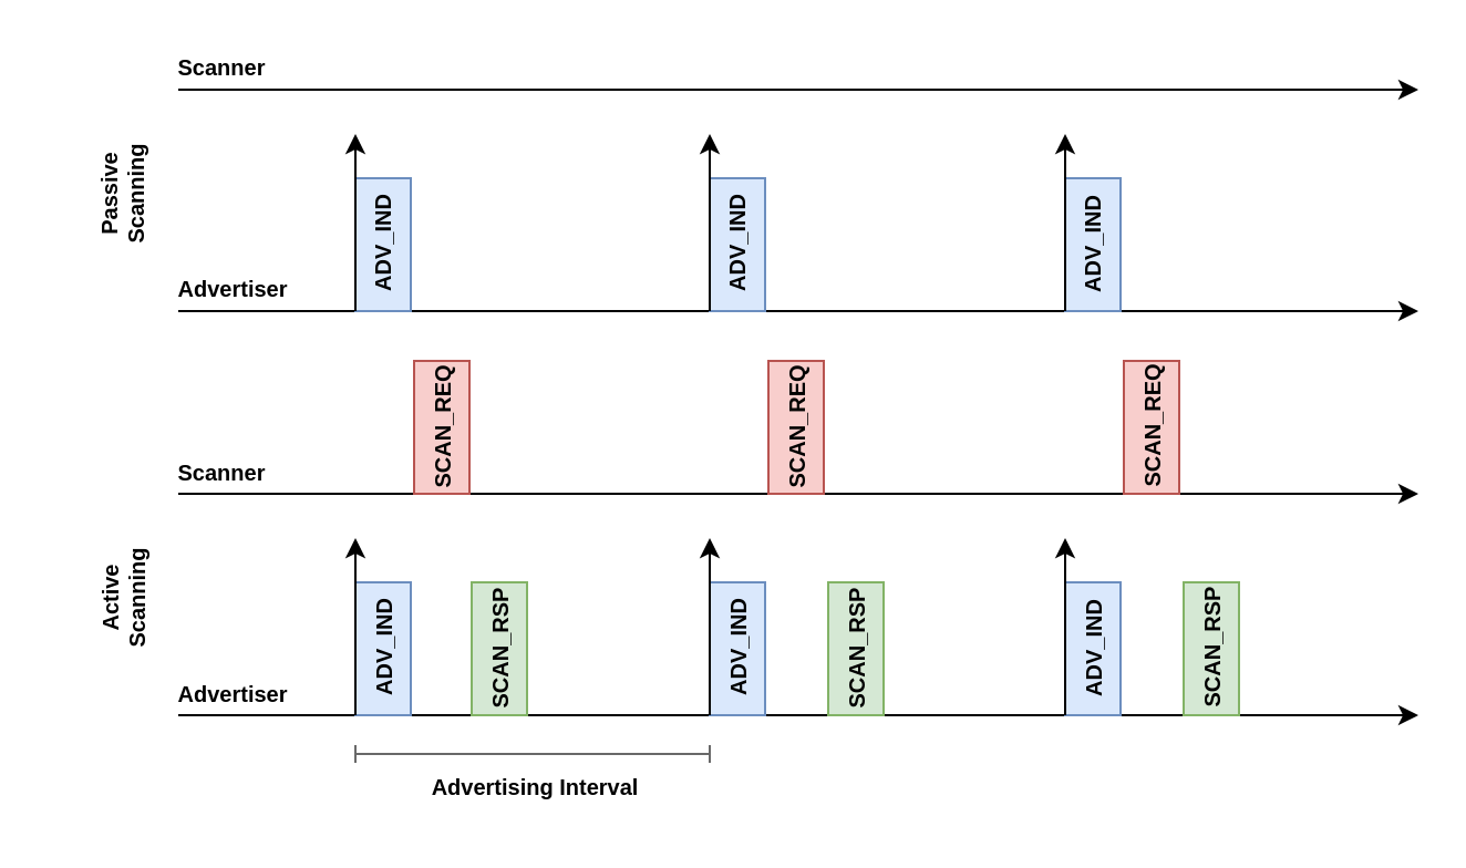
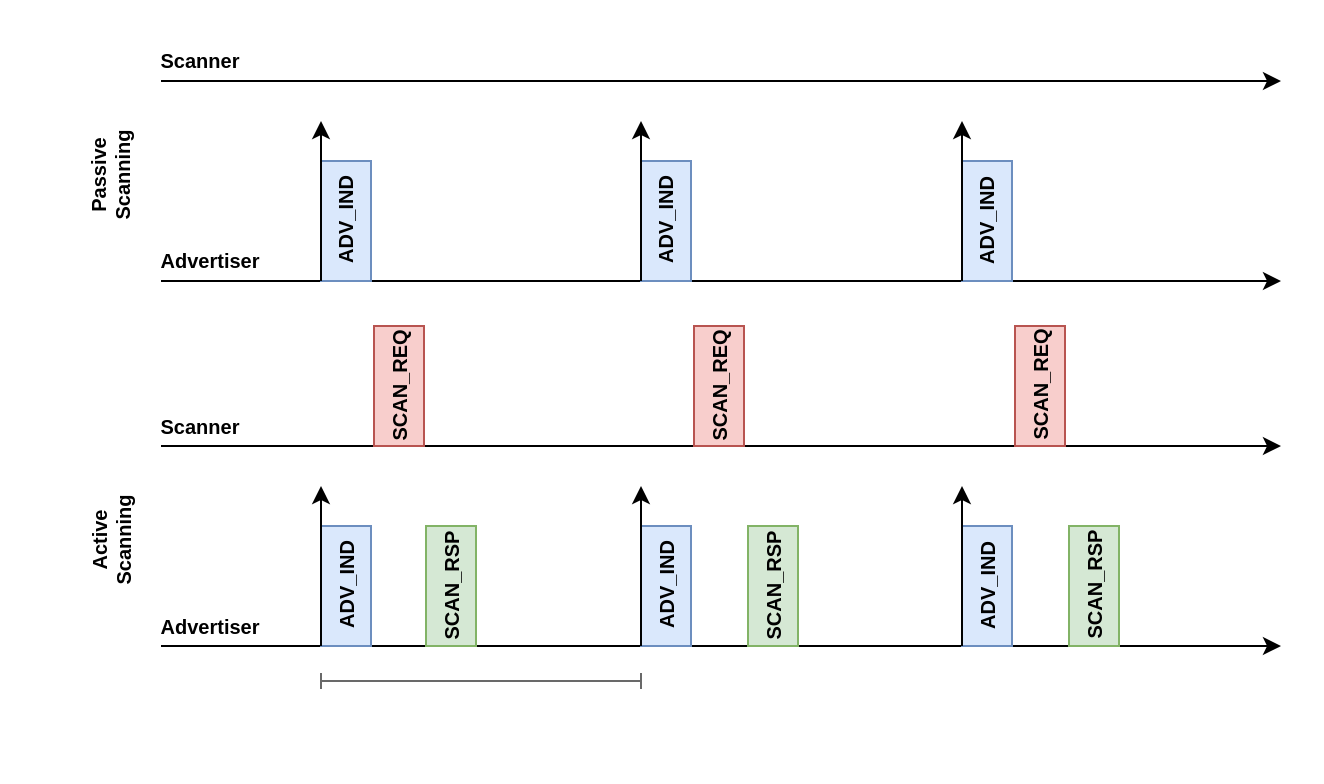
  <mxCell id="0" />
  <mxCell id="1" parent="0" />
  <mxCell id="2" value="" style="endArrow=classic;html=1;rounded=0;endFill=1;" edge="1" parent="1"><mxGeometry width="50" height="50" relative="1" as="geometry"><mxPoint x="80" y="140" as="sourcePoint" /><mxPoint x="640" y="140" as="targetPoint" /></mxGeometry></mxCell>
  <mxCell id="3" value="" style="endArrow=classic;html=1;rounded=0;endFill=1;" edge="1" parent="1"><mxGeometry width="50" height="50" relative="1" as="geometry"><mxPoint x="80" y="40" as="sourcePoint" /><mxPoint x="640" y="40" as="targetPoint" /></mxGeometry></mxCell>
  <mxCell id="4" value="&lt;b&gt;Scanner&lt;/b&gt;" style="text;html=1;strokeColor=none;fillColor=none;align=center;verticalAlign=middle;whiteSpace=wrap;rounded=0;fontSize=10;" vertex="1" parent="1"><mxGeometry x="80" y="20" width="40" height="20" as="geometry" /></mxCell>
  <mxCell id="5" value="&lt;b&gt;Advertiser&lt;/b&gt;" style="text;html=1;strokeColor=none;fillColor=none;align=center;verticalAlign=middle;whiteSpace=wrap;rounded=0;fontSize=10;" vertex="1" parent="1"><mxGeometry x="80" y="120" width="50" height="20" as="geometry" /></mxCell>
  <mxCell id="6" value="&lt;b&gt;ADV_IND&lt;/b&gt;" style="rounded=0;whiteSpace=wrap;html=1;fontSize=10;rotation=-90;fillColor=#dae8fc;strokeColor=#6c8ebf;" vertex="1" parent="1"><mxGeometry x="142.5" y="97.5" width="60" height="25" as="geometry" /></mxCell>
  <mxCell id="7" value="" style="endArrow=classic;html=1;rounded=0;exitX=0;exitY=0;exitDx=0;exitDy=0;" edge="1" parent="1" source="6"><mxGeometry width="50" height="50" relative="1" as="geometry"><mxPoint x="170" y="190" as="sourcePoint" /><mxPoint x="160" y="60" as="targetPoint" /></mxGeometry></mxCell>
  <mxCell id="8" value="&lt;b&gt;ADV_IND&lt;/b&gt;" style="rounded=0;whiteSpace=wrap;html=1;fontSize=10;rotation=-90;fillColor=#dae8fc;strokeColor=#6c8ebf;" vertex="1" parent="1"><mxGeometry x="302.5" y="97.5" width="60" height="25" as="geometry" /></mxCell>
  <mxCell id="9" value="" style="endArrow=classic;html=1;rounded=0;exitX=0;exitY=0;exitDx=0;exitDy=0;" edge="1" parent="1" source="8"><mxGeometry width="50" height="50" relative="1" as="geometry"><mxPoint x="330" y="190" as="sourcePoint" /><mxPoint x="320" y="60" as="targetPoint" /></mxGeometry></mxCell>
  <mxCell id="10" value="&lt;b&gt;ADV_IND&lt;/b&gt;" style="rounded=0;whiteSpace=wrap;html=1;fontSize=10;rotation=-90;fillColor=#dae8fc;strokeColor=#6c8ebf;" vertex="1" parent="1"><mxGeometry x="463" y="97.5" width="60" height="25" as="geometry" /></mxCell>
  <mxCell id="11" value="" style="endArrow=classic;html=1;rounded=0;exitX=0;exitY=0;exitDx=0;exitDy=0;" edge="1" parent="1" source="10"><mxGeometry width="50" height="50" relative="1" as="geometry"><mxPoint x="490.5" y="190" as="sourcePoint" /><mxPoint x="480.5" y="60" as="targetPoint" /></mxGeometry></mxCell>
  <mxCell id="12" value="" style="endArrow=classic;html=1;rounded=0;endFill=1;" edge="1" parent="1"><mxGeometry width="50" height="50" relative="1" as="geometry"><mxPoint x="80" y="322.5" as="sourcePoint" /><mxPoint x="640" y="322.5" as="targetPoint" /></mxGeometry></mxCell>
  <mxCell id="13" value="" style="endArrow=classic;html=1;rounded=0;endFill=1;" edge="1" parent="1"><mxGeometry width="50" height="50" relative="1" as="geometry"><mxPoint x="80" y="222.5" as="sourcePoint" /><mxPoint x="640" y="222.5" as="targetPoint" /></mxGeometry></mxCell>
  <mxCell id="14" value="&lt;b&gt;Scanner&lt;/b&gt;" style="text;html=1;strokeColor=none;fillColor=none;align=center;verticalAlign=middle;whiteSpace=wrap;rounded=0;fontSize=10;" vertex="1" parent="1"><mxGeometry x="80" y="202.5" width="40" height="20" as="geometry" /></mxCell>
  <mxCell id="15" value="&lt;b&gt;Advertiser&lt;/b&gt;" style="text;html=1;strokeColor=none;fillColor=none;align=center;verticalAlign=middle;whiteSpace=wrap;rounded=0;fontSize=10;" vertex="1" parent="1"><mxGeometry x="80" y="302.5" width="50" height="20" as="geometry" /></mxCell>
  <mxCell id="16" value="&lt;b&gt;ADV_IND&lt;/b&gt;" style="rounded=0;whiteSpace=wrap;html=1;fontSize=10;rotation=-90;fillColor=#dae8fc;strokeColor=#6c8ebf;" vertex="1" parent="1"><mxGeometry x="142.5" y="280" width="60" height="25" as="geometry" /></mxCell>
  <mxCell id="17" value="" style="endArrow=classic;html=1;rounded=0;exitX=0;exitY=0;exitDx=0;exitDy=0;" edge="1" parent="1" source="16"><mxGeometry width="50" height="50" relative="1" as="geometry"><mxPoint x="170" y="372.5" as="sourcePoint" /><mxPoint x="160" y="242.5" as="targetPoint" /></mxGeometry></mxCell>
  <mxCell id="18" value="&lt;b&gt;ADV_IND&lt;/b&gt;" style="rounded=0;whiteSpace=wrap;html=1;fontSize=10;rotation=-90;fillColor=#dae8fc;strokeColor=#6c8ebf;" vertex="1" parent="1"><mxGeometry x="302.5" y="280" width="60" height="25" as="geometry" /></mxCell>
  <mxCell id="19" value="" style="endArrow=classic;html=1;rounded=0;exitX=0;exitY=0;exitDx=0;exitDy=0;" edge="1" parent="1" source="18"><mxGeometry width="50" height="50" relative="1" as="geometry"><mxPoint x="330" y="372.5" as="sourcePoint" /><mxPoint x="320" y="242.5" as="targetPoint" /></mxGeometry></mxCell>
  <mxCell id="20" value="&lt;b&gt;ADV_IND&lt;/b&gt;" style="rounded=0;whiteSpace=wrap;html=1;fontSize=10;rotation=-90;fillColor=#dae8fc;strokeColor=#6c8ebf;" vertex="1" parent="1"><mxGeometry x="463" y="280" width="60" height="25" as="geometry" /></mxCell>
  <mxCell id="21" value="" style="endArrow=classic;html=1;rounded=0;exitX=0;exitY=0;exitDx=0;exitDy=0;" edge="1" parent="1" source="20"><mxGeometry width="50" height="50" relative="1" as="geometry"><mxPoint x="490.5" y="372.5" as="sourcePoint" /><mxPoint x="480.5" y="242.5" as="targetPoint" /></mxGeometry></mxCell>
  <mxCell id="22" value="&lt;b&gt;SCAN_REQ&lt;br&gt;&lt;/b&gt;" style="rounded=0;whiteSpace=wrap;html=1;fontSize=10;rotation=-90;fillColor=#f8cecc;strokeColor=#b85450;" vertex="1" parent="1"><mxGeometry x="169" y="180" width="60" height="25" as="geometry" /></mxCell>
  <mxCell id="23" value="&lt;b&gt;SCAN_REQ&lt;/b&gt;" style="rounded=0;whiteSpace=wrap;html=1;fontSize=10;rotation=-90;fillColor=#f8cecc;strokeColor=#b85450;" vertex="1" parent="1"><mxGeometry x="329" y="180" width="60" height="25" as="geometry" /></mxCell>
  <mxCell id="24" value="&lt;b&gt;SCAN_REQ&lt;/b&gt;" style="rounded=0;whiteSpace=wrap;html=1;fontSize=10;rotation=-90;fillColor=#f8cecc;strokeColor=#b85450;" vertex="1" parent="1"><mxGeometry x="489.5" y="180" width="60" height="25" as="geometry" /></mxCell>
  <mxCell id="25" value="&lt;b&gt;SCAN_RSP&lt;br&gt;&lt;/b&gt;" style="rounded=0;whiteSpace=wrap;html=1;fontSize=10;rotation=-90;fillColor=#d5e8d4;strokeColor=#82b366;" vertex="1" parent="1"><mxGeometry x="195" y="280" width="60" height="25" as="geometry" /></mxCell>
  <mxCell id="26" value="&lt;b&gt;SCAN_RSP&lt;/b&gt;" style="rounded=0;whiteSpace=wrap;html=1;fontSize=10;rotation=-90;fillColor=#d5e8d4;strokeColor=#82b366;" vertex="1" parent="1"><mxGeometry x="356" y="280" width="60" height="25" as="geometry" /></mxCell>
  <mxCell id="27" value="&lt;b&gt;SCAN_RSP&lt;/b&gt;" style="rounded=0;whiteSpace=wrap;html=1;fontSize=10;rotation=-90;fillColor=#d5e8d4;strokeColor=#82b366;" vertex="1" parent="1"><mxGeometry x="516.5" y="280" width="60" height="25" as="geometry" /></mxCell>
  <mxCell id="28" value="" style="endArrow=baseDash;startArrow=baseDash;html=1;rounded=0;fontSize=10;startFill=0;endFill=0;strokeColor=#696969;" edge="1" parent="1"><mxGeometry width="50" height="50" relative="1" as="geometry"><mxPoint x="160" y="340" as="sourcePoint" /><mxPoint x="320" y="340" as="targetPoint" /></mxGeometry></mxCell>
- <mxCell id="29" value="&lt;b&gt;Advertising Interval&lt;/b&gt;" style="text;html=1;strokeColor=none;fillColor=none;align=center;verticalAlign=middle;whiteSpace=wrap;rounded=0;fontSize=10;" vertex="1" parent="1"><mxGeometry x="189" y="340" width="105" height="30" as="geometry" /></mxCell>
  <mxCell id="30" value="&lt;b&gt;Passive Scanning&lt;/b&gt;" style="text;html=1;strokeColor=none;fillColor=none;align=center;verticalAlign=middle;whiteSpace=wrap;rounded=0;fontSize=10;rotation=-90;" vertex="1" parent="1"><mxGeometry x="20" y="77" width="70" height="20.5" as="geometry" /></mxCell>
  <mxCell id="31" value="&lt;b&gt;Active Scanning&lt;/b&gt;" style="text;html=1;strokeColor=none;fillColor=none;align=center;verticalAlign=middle;whiteSpace=wrap;rounded=0;fontSize=10;rotation=-90;" vertex="1" parent="1"><mxGeometry x="20" y="259.5" width="70" height="20.5" as="geometry" /></mxCell>
